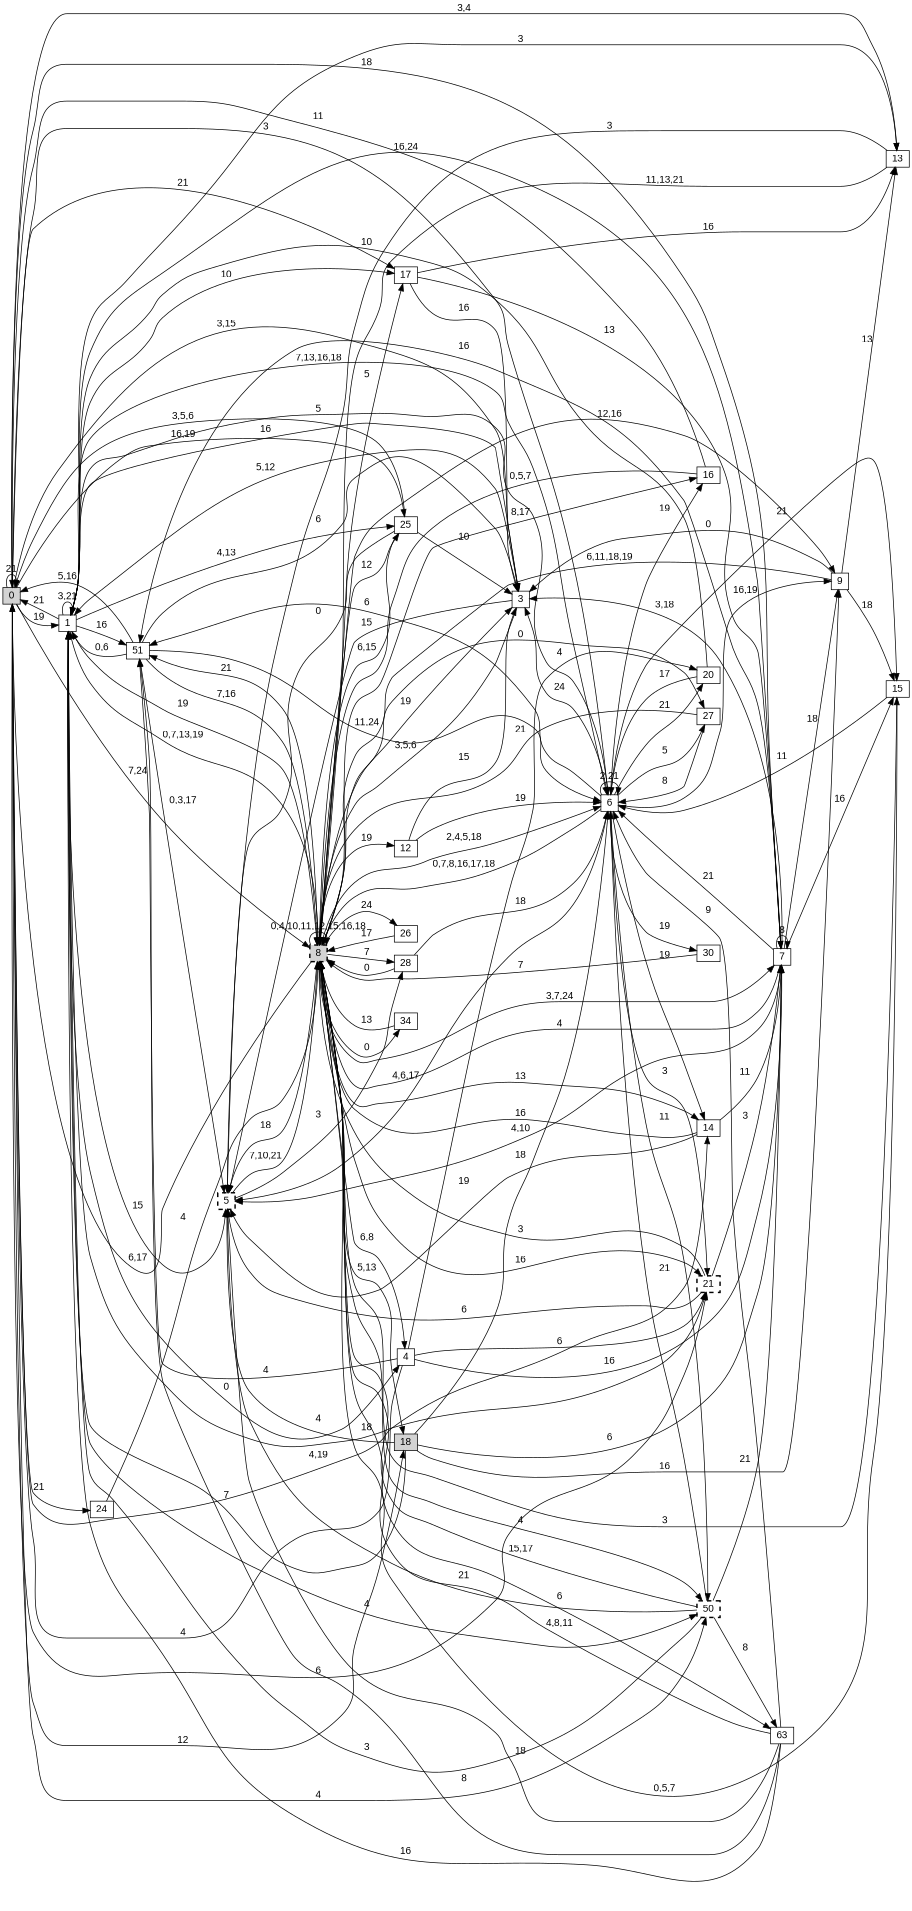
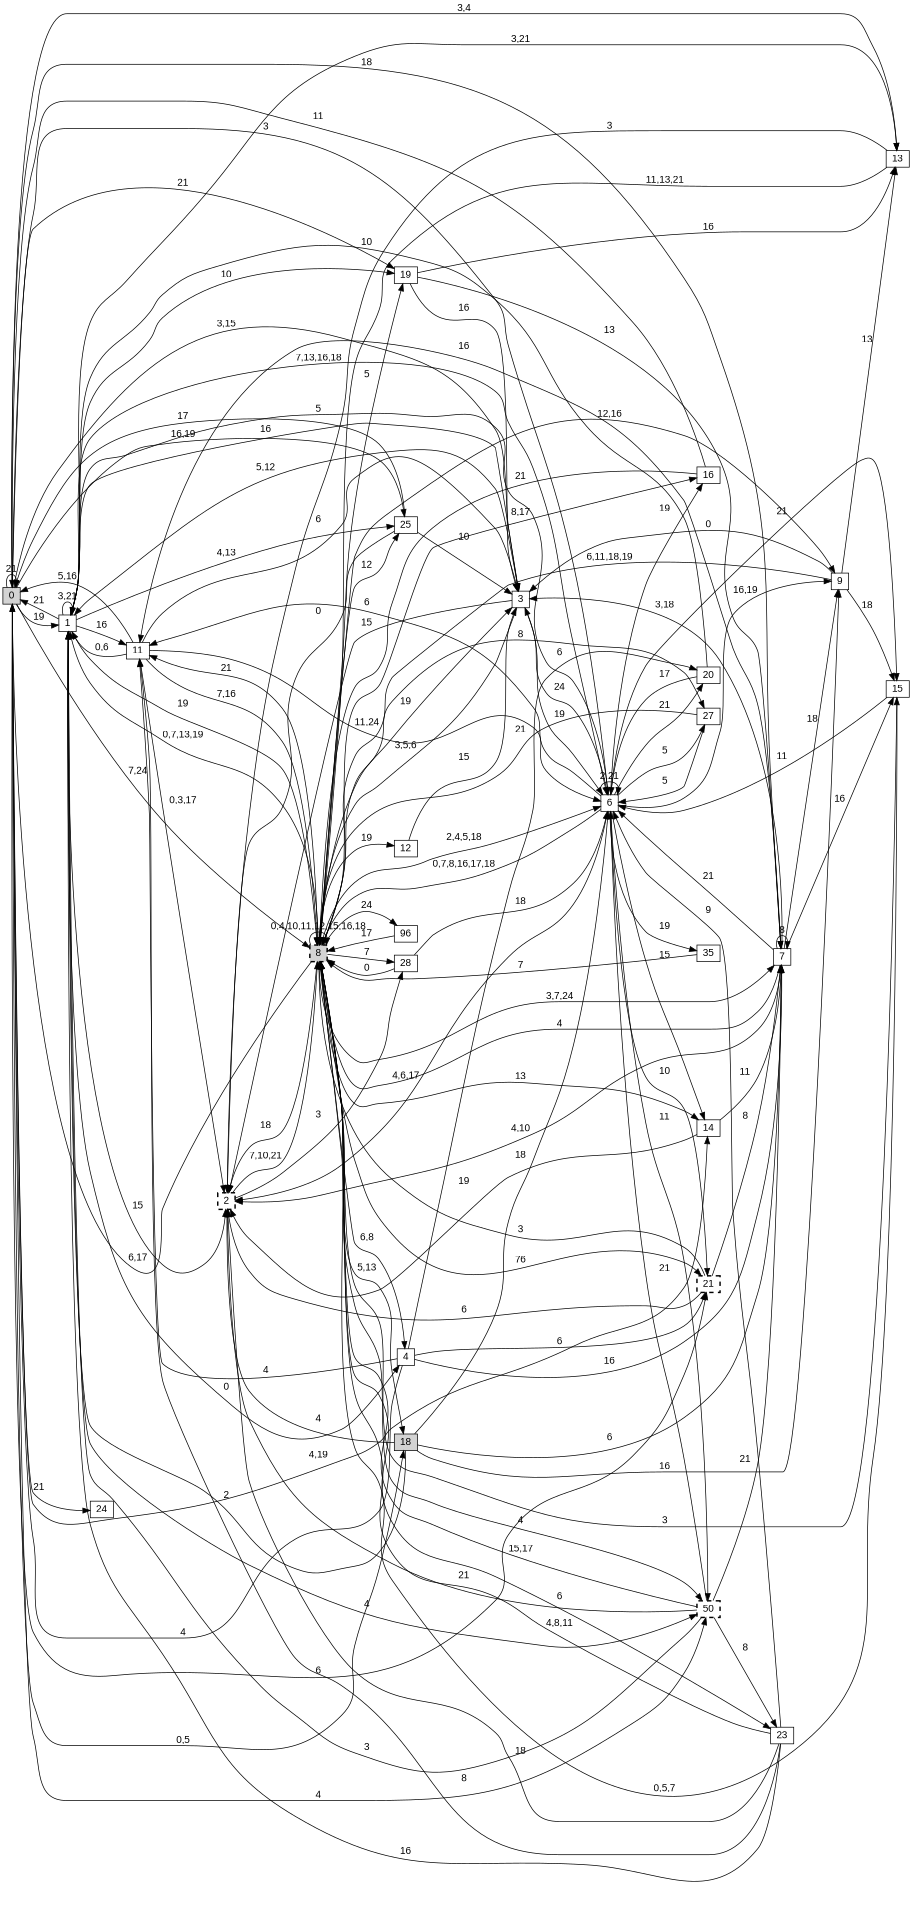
  digraph {
    rankdir=LR
    node [fontname=Arial shape=box]
    edge [fontname=Arial]
    n1 [height=0.1 label=0 style=filled width=0.1]
    n2 [height=0.1 label=1 width=0.1]
    n3 [height=0.1 label=3 width=0.1]
    n4 [height=0.1 label=6 width=0.1]
    n5 [height=0.1 label=7 width=0.1]
    n6 [height=0.1 label=8 style="filled,bold,dashed" width=0.1]
    n7 [height=0.1 label=50 style="bold,dashed" width=0.1]
    n8 [height=0.1 label=13 width=0.1]
    n9 [height=0.1 label=14 width=0.1]
    n10 [height=0.1 label=18 style=filled width=0.1]
-   n11 [height=0.1 label=17 width=0.1]
+   n11 [height=0.1 label=19 width=0.1]
    n12 [height=0.1 label=21 style="bold,dashed" width=0.1]
    n13 [height=0.1 label=24 width=0.1]
    n14 [height=0.1 label=25 width=0.1]
    n15 [height=0.1 label=4 width=0.1]
-   n16 [height=0.1 label=5 style="bold,dashed" width=0.1]
-   n17 [height=0.1 label=51 width=0.1]
+   n16 [height=0.1 label=2 style="bold,dashed" width=0.1]
+   n17 [height=0.1 label=11 width=0.1]
    n18 [height=0.1 label=20 width=0.1]
    n19 [height=0.1 label=9 width=0.1]
    n20 [height=0.1 label=15 width=0.1]
    n21 [height=0.1 label=16 width=0.1]
    n22 [height=0.1 label=27 width=0.1]
-   n23 [height=0.1 label=30 width=0.1]
+   n23 [height=0.1 label=35 width=0.1]
    n24 [height=0.1 label=28 width=0.1]
    n25 [height=0.1 label=12 width=0.1]
-   n26 [height=0.1 label=63 width=0.1]
-   n27 [height=0.1 label=26 width=0.1]
-   n28 [height=0.1 label=34 width=0.1]
+   n26 [height=0.1 label=23 width=0.1]
+   n27 [height=0.1 label=96 width=0.1]
    n1 -> n1 [label=21]
    n1 -> n2 [label=19]
    n1 -> n3 [label="3,15"]
    n1 -> n4 [label=3]
    n1 -> n5 [label=18]
    n1 -> n6 [label="7,24"]
    n1 -> n7 [label=4]
    n1 -> n8 [label="3,4"]
    n1 -> n9 [label="4,19"]
-   n1 -> n10 [label=12]
+   n1 -> n10 [label="0,5"]
    n1 -> n11 [label=21]
    n1 -> n12 [label=6]
    n1 -> n13 [label=21]
    n1 -> n14 [label="16,19"]
    n2 -> n1 [label=21]
    n2 -> n2 [label="3,21"]
    n2 -> n3 [label=16]
    n2 -> n4 [label="7,13,16,18"]
    n2 -> n6 [label=19]
    n2 -> n7 [label=4]
-   n2 -> n8 [label=3]
+   n2 -> n8 [label="3,21"]
    n2 -> n11 [label=10]
-   n2 -> n12 [label=18]
    n2 -> n14 [label="4,13"]
    n2 -> n15 [label=0]
    n2 -> n16 [label=15]
    n2 -> n17 [label=16]
    n3 -> n2 [label="5,12"]
-   n25 -> n4 [label=19]
+   n3 -> n4 [label=19]
    n3 -> n6 [label="3,5,6"]
    n3 -> n16 [label=15]
    n4 -> n2 [label=5]
    n4 -> n3 [label=24]
    n4 -> n4 [label="2,21"]
    n4 -> n6 [label="0,7,8,16,17,18"]
    n4 -> n7 [label=11]
-   n4 -> n9 [label=19]
-   n4 -> n12 [label=3]
+   n4 -> n9 [label=15]
+   n4 -> n12 [label=10]
    n4 -> n16 [label="4,6,17"]
    n4 -> n17 [label=6]
    n4 -> n18 [label=21]
    n4 -> n19 [label="16,19"]
    n4 -> n20 [label=21]
    n4 -> n21 [label=19]
    n4 -> n22 [label=5]
    n4 -> n23 [label=19]
-   n5 -> n2 [label="16,24"]
    n5 -> n3 [label="3,18"]
    n5 -> n4 [label=21]
    n5 -> n5 [label=8]
    n5 -> n6 [label=4]
    n5 -> n16 [label="4,10"]
    n5 -> n17 [label=16]
    n5 -> n19 [label=18]
    n5 -> n20 [label=16]
    n6 -> n1 [label="6,17"]
    n6 -> n2 [label="0,7,13,19"]
    n6 -> n3 [label=19]
    n6 -> n4 [label="2,4,5,18"]
    n6 -> n5 [label="3,7,24"]
    n6 -> n6 [label="0,4,10,11,12,15,16,18"]
    n6 -> n7 [label=4]
    n6 -> n9 [label=13]
    n6 -> n10 [label="5,13"]
    n6 -> n11 [label=5]
-   n6 -> n12 [label=16]
+   n6 -> n12 [label=76]
    n6 -> n14 [label=12]
    n6 -> n15 [label="6,8"]
    n6 -> n16 [label=18]
    n6 -> n17 [label=21]
    n6 -> n19 [label="12,16"]
    n6 -> n20 [label=3]
    n6 -> n21 [label="8,17"]
-   n6 -> n22 [label=0]
+   n6 -> n22 [label=8]
    n6 -> n24 [label=7]
    n6 -> n25 [label=19]
    n6 -> n26 [label=6]
    n6 -> n27 [label=24]
-   n6 -> n28 [label=0]
    n7 -> n2 [label=3]
    n7 -> n4 [label=21]
    n7 -> n5 [label=21]
    n7 -> n6 [label="15,17"]
    n7 -> n16 [label=21]
    n7 -> n26 [label=8]
    n8 -> n6 [label="11,13,21"]
    n8 -> n16 [label=3]
    n9 -> n5 [label=11]
-   n9 -> n6 [label=16]
    n9 -> n16 [label=19]
-   n10 -> n2 [label=7]
+   n10 -> n2 [label=2]
    n10 -> n4 [label=18]
    n10 -> n5 [label=6]
    n10 -> n16 [label=4]
    n10 -> n19 [label=16]
    n11 -> n3 [label=16]
    n11 -> n5 [label=13]
    n11 -> n8 [label=16]
-   n12 -> n5 [label=3]
+   n12 -> n5 [label=8]
    n12 -> n6 [label=3]
    n12 -> n16 [label=6]
-   n13 -> n6 [label=4]
-   n14 -> n1 [label="3,5,6"]
+   n14 -> n1 [label=17]
    n14 -> n3 [label=10]
-   n14 -> n6 [label="6,15"]
    n14 -> n16 [label=0]
    n15 -> n1 [label=4]
    n15 -> n5 [label=16]
    n15 -> n12 [label=6]
    n15 -> n17 [label=4]
-   n15 -> n18 [label=4]
+   n15 -> n18 [label=6]
    n16 -> n6 [label="7,10,21"]
    n16 -> n24 [label=3]
    n17 -> n1 [label="5,16"]
    n17 -> n2 [label="0,6"]
    n17 -> n3 [label=6]
    n17 -> n4 [label="11,24"]
    n17 -> n6 [label="7,16"]
    n17 -> n16 [label="0,3,17"]
    n18 -> n2 [label=10]
    n18 -> n4 [label=17]
    n19 -> n3 [label=0]
    n19 -> n6 [label="6,11,18,19"]
    n19 -> n8 [label=13]
    n19 -> n20 [label=18]
    n20 -> n4 [label=11]
    n20 -> n6 [label="0,5,7"]
    n21 -> n1 [label=11]
-   n21 -> n6 [label="0,5,7"]
-   n22 -> n4 [label=8]
+   n21 -> n6 [label=21]
+   n22 -> n4 [label=5]
    n22 -> n6 [label=21]
    n23 -> n6 [label=7]
    n24 -> n4 [label=18]
    n24 -> n6 [label=0]
    n25 -> n3 [label=15]
    n26 -> n2 [label=16]
    n26 -> n4 [label=9]
    n26 -> n6 [label="4,8,11"]
    n26 -> n16 [label=18]
    n26 -> n17 [label=8]
    n27 -> n6 [label=17]
-   n28 -> n6 [label=13]
  }
